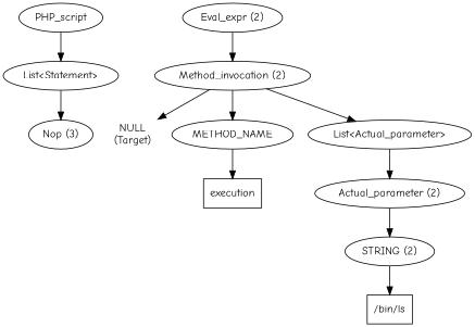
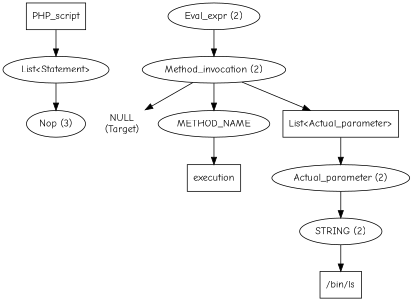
  digraph {
    fontname="Comic Neue"
    ordering=out
    node [fontname="Comic Neue"]
    edge [fontname="Comic Neue"]
-   n1 [label=PHP_script]
+   n1 [label=PHP_script shape=box]
    n2 [label="List<Statement>"]
    n3 [label="Nop (3)"]
    n4 [label="Eval_expr (2)"]
    n5 [label="Method_invocation (2)"]
    n6 [label="NULL\n(Target)" shape=plaintext]
    n7 [label=METHOD_NAME]
-   n8 [label="List<Actual_parameter>"]
+   n8 [label="List<Actual_parameter>" shape=box]
    n9 [label=execution shape=box]
    n10 [label="Actual_parameter (2)"]
    n11 [label="STRING (2)"]
    n12 [label="/bin/ls" shape=box]
    n1 -> n2
    n2 -> n3
    n4 -> n5
    n5 -> n6
    n5 -> n7
    n5 -> n8
    n7 -> n9
    n8 -> n10
    n10 -> n11
    n11 -> n12
  }
